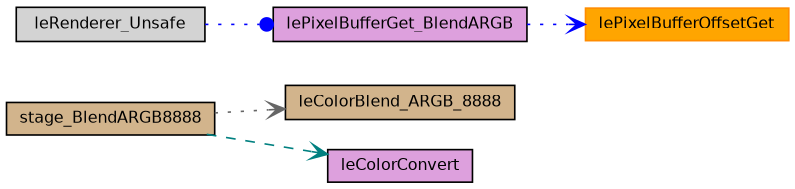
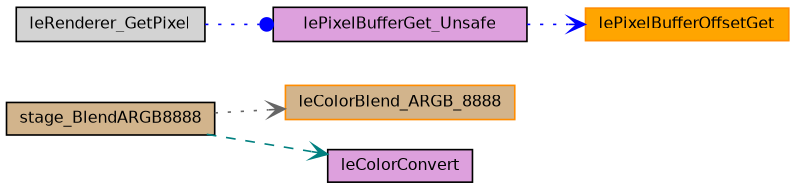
  digraph {
    rankdir=LR
    node [color=black fillcolor=tan fontname=Helvetica fontsize=10 shape=record style=filled]
    edge [arrowhead=vee color=blue fontname=Helvetica fontsize=10 labelfontname=Helvetica labelfontsize=10 style=dotted]
    n1 [fontcolor=black height=0.2 label=stage_BlendARGB8888 width=0.4]
-   n2 [height=0.2 label=leColorBlend_ARGB_8888 width=0.4]
+   n2 [color=darkorange height=0.2 label=leColorBlend_ARGB_8888 width=0.4]
    n3 [fillcolor=plum height=0.2 label=leColorConvert width=0.4]
-   n4 [fillcolor=lightgrey height=0.2 label=leRenderer_Unsafe width=0.4]
-   n5 [fillcolor=plum height=0.2 label=lePixelBufferGet_BlendARGB width=0.4]
+   n4 [fillcolor=lightgrey height=0.2 label=leRenderer_GetPixel width=0.4]
+   n5 [fillcolor=plum height=0.2 label=lePixelBufferGet_Unsafe width=0.4]
    n6 [color=darkorange fillcolor=orange height=0.2 label=lePixelBufferOffsetGet width=0.4]
    n1 -> n2 [color=gray40]
    n1 -> n3 [color=teal style=dashed]
    n4 -> n5 [arrowhead=dot]
    n5 -> n6
  }
